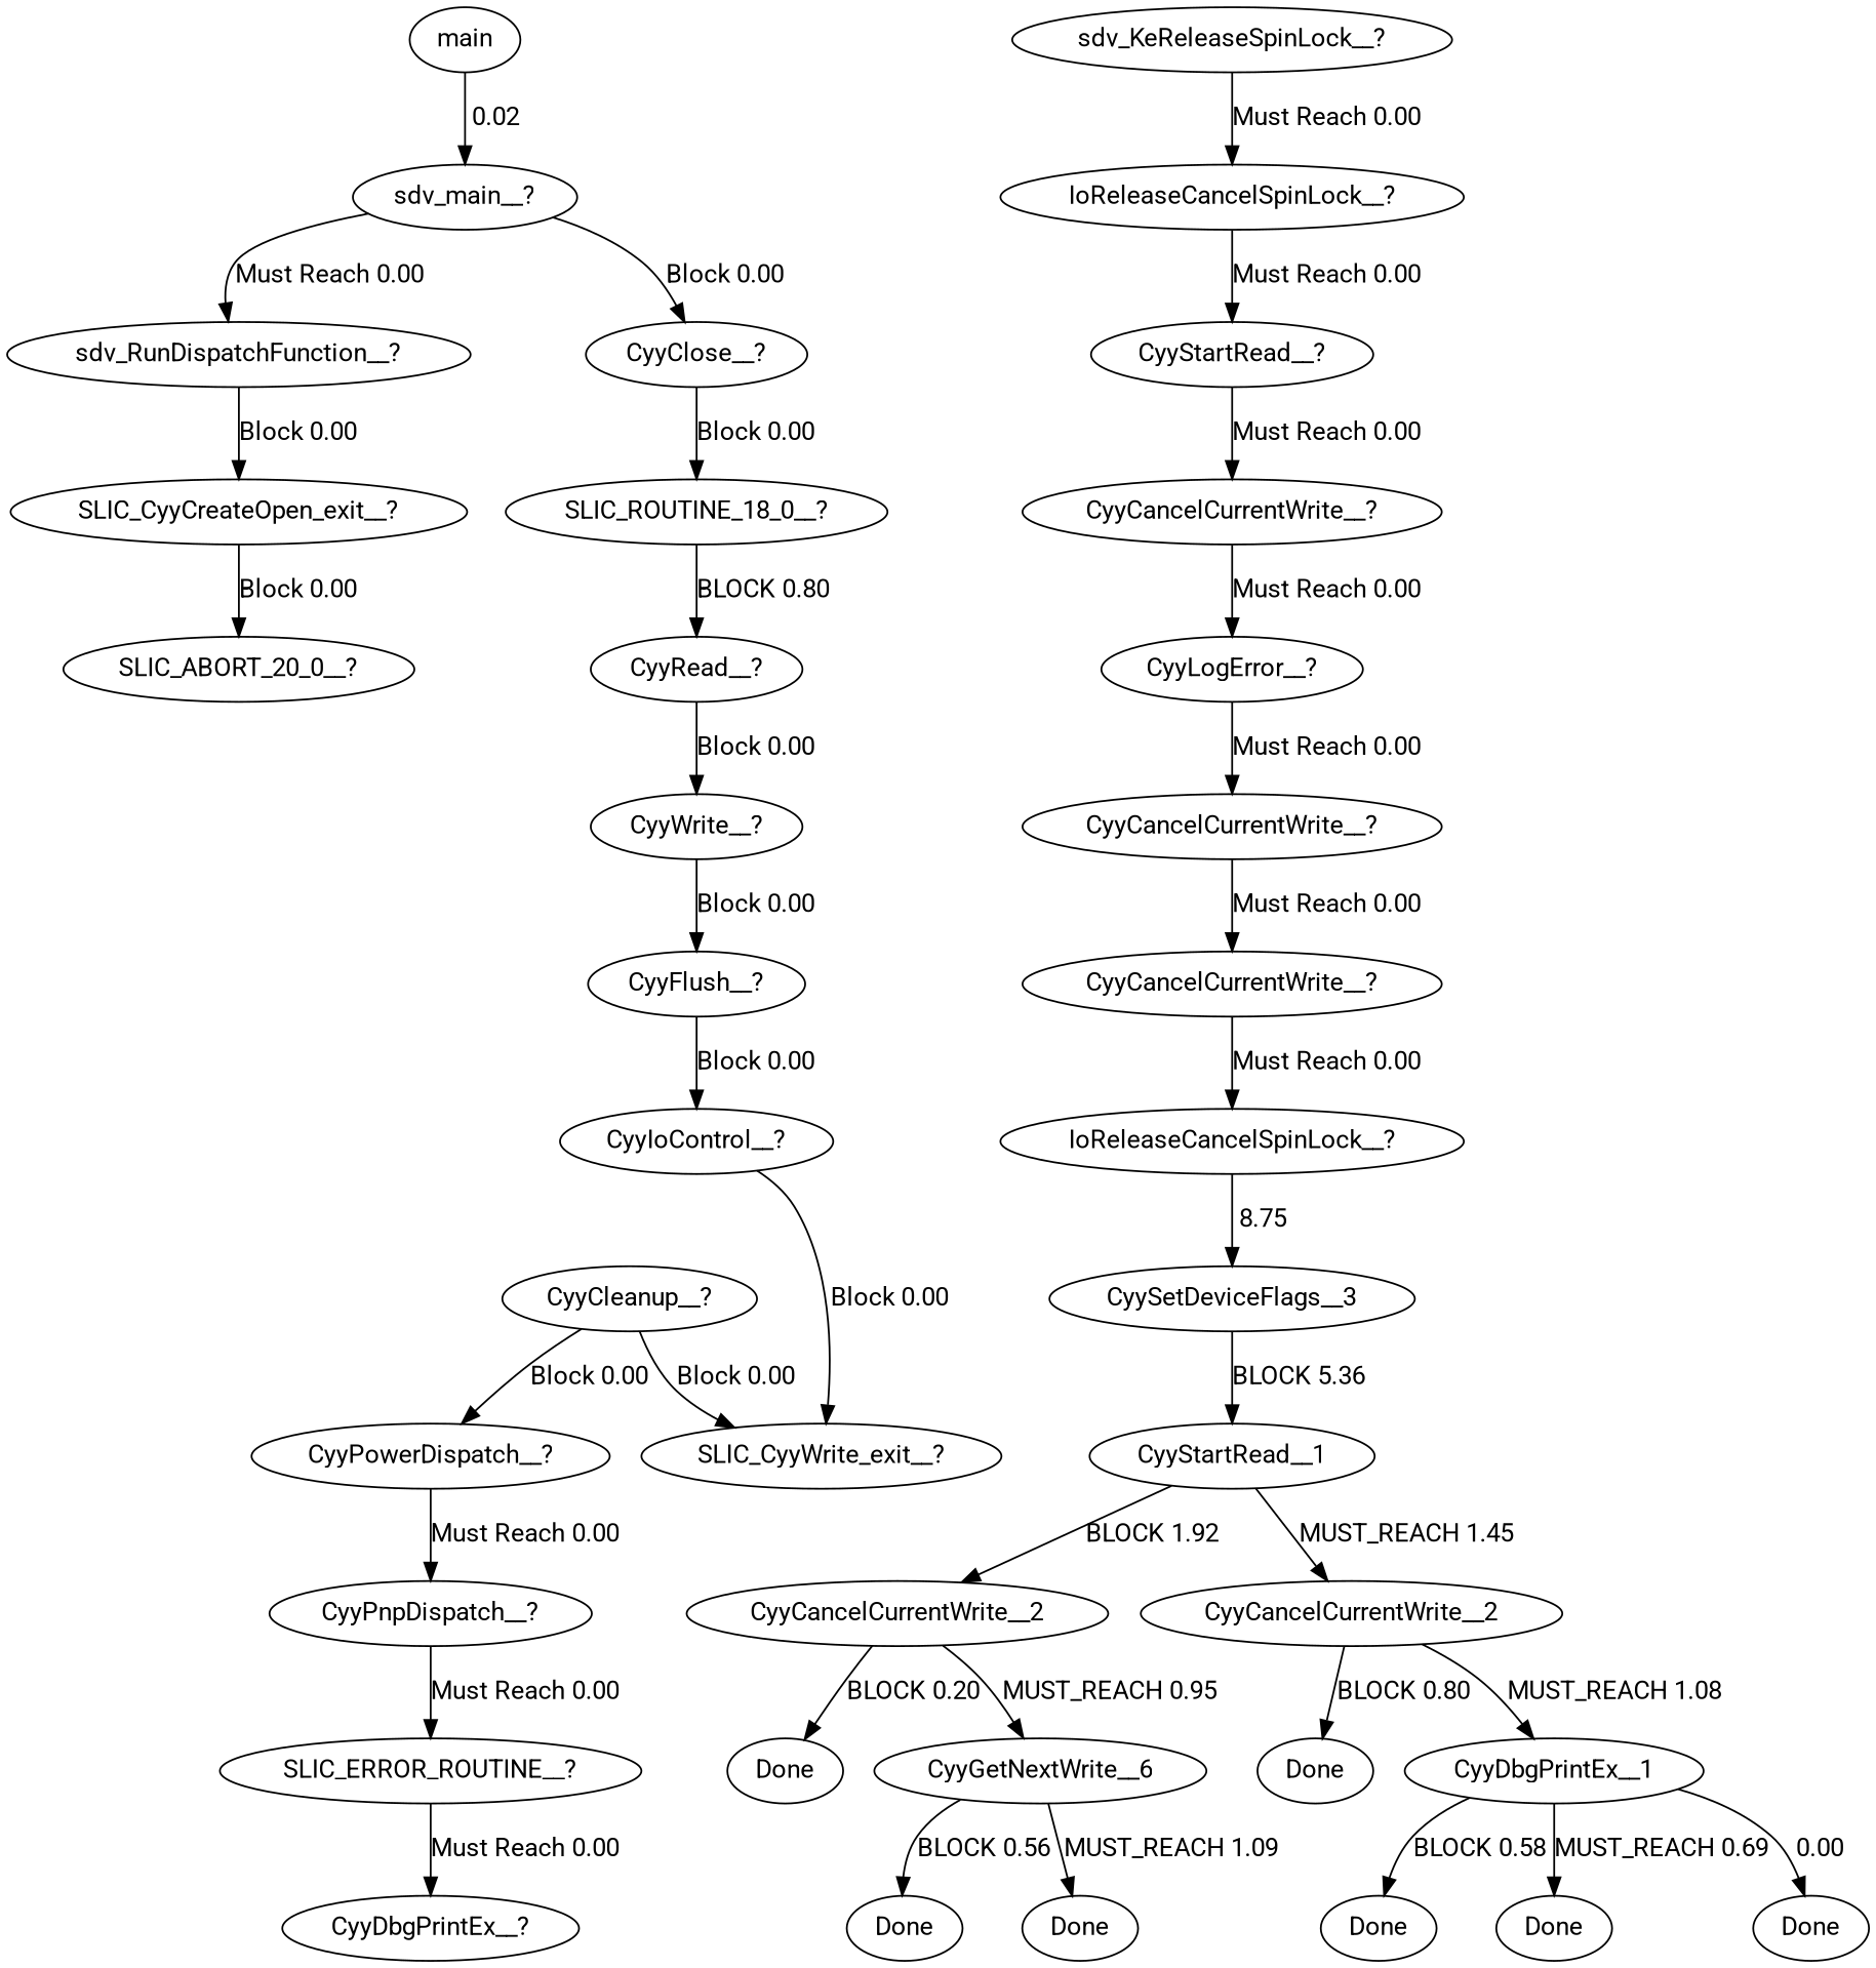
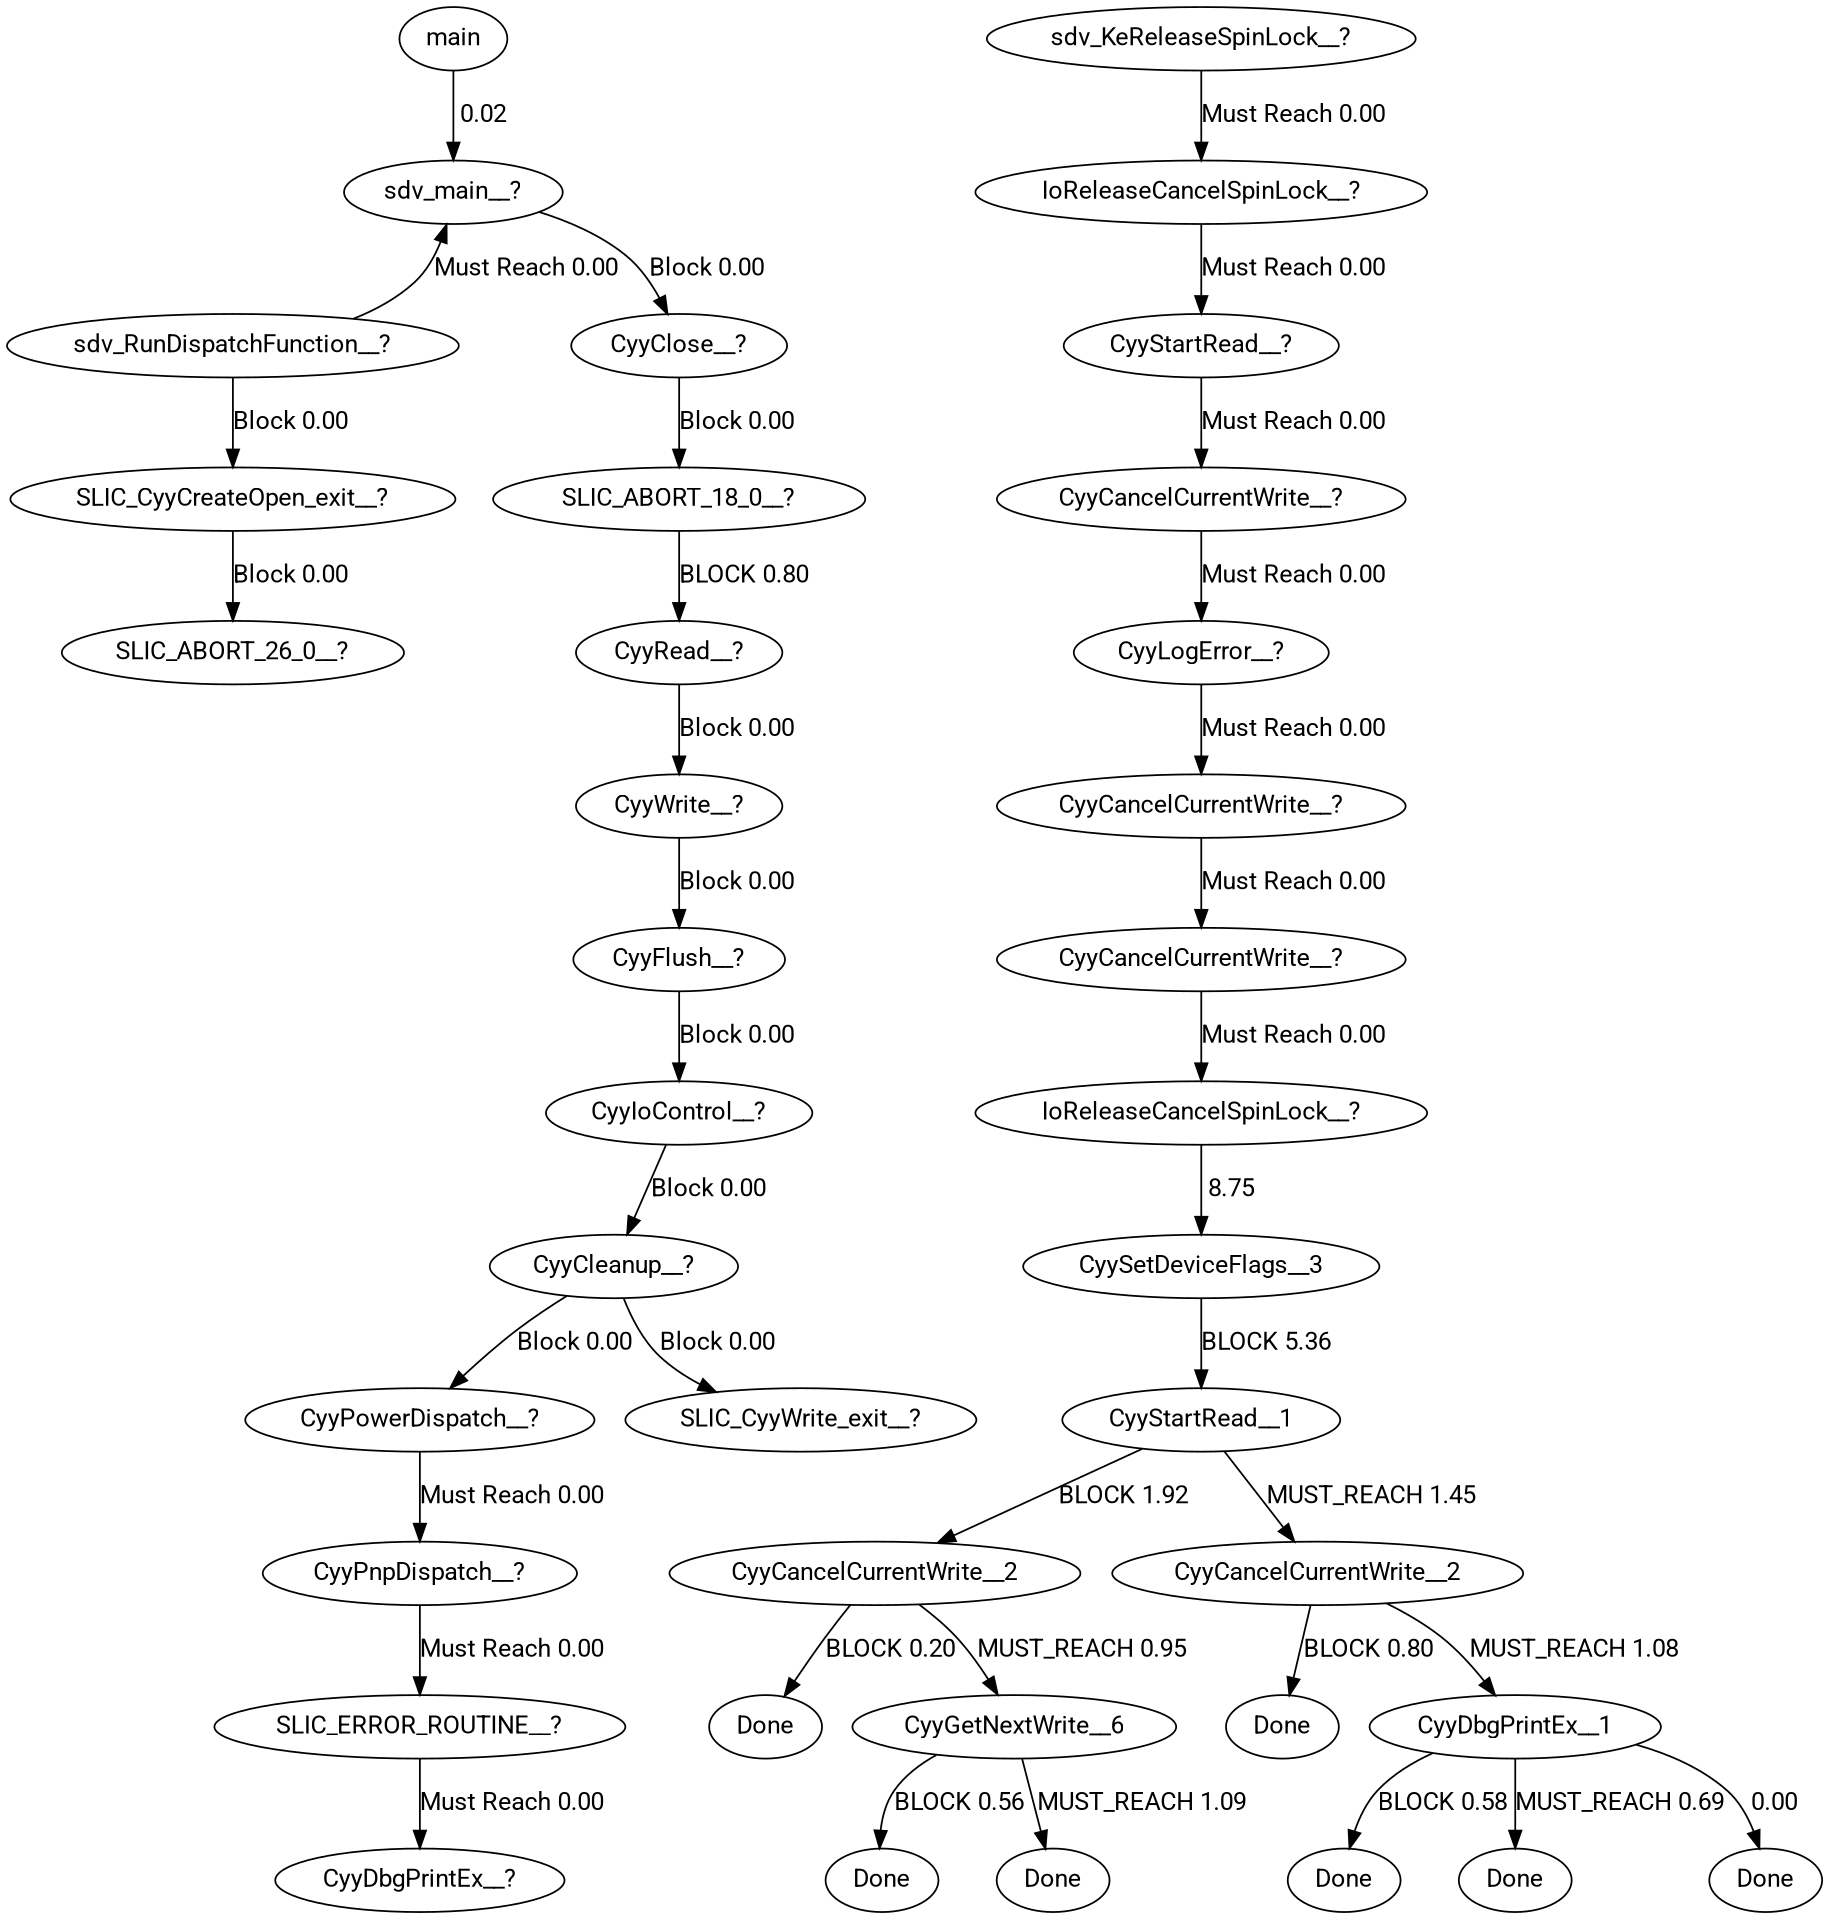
  digraph {
    fontname=Roboto
    node [fontname=Roboto]
    edge [fontname=Roboto]
    n1 [label=main]
    n2 [label="sdv_main__?"]
    n3 [label="sdv_RunDispatchFunction__?"]
    n4 [label="CyyClose__?"]
    n5 [label="SLIC_CyyCreateOpen_exit__?"]
-   n6 [label="SLIC_ABORT_20_0__?"]
-   n7 [label="SLIC_ROUTINE_18_0__?"]
+   n6 [label="SLIC_ABORT_26_0__?"]
+   n7 [label="SLIC_ABORT_18_0__?"]
    n8 [label="CyyRead__?"]
    n9 [label="CyyWrite__?"]
    n10 [label="CyyFlush__?"]
    n11 [label="CyyIoControl__?"]
    n12 [label="CyyCleanup__?"]
    n13 [label="SLIC_CyyWrite_exit__?"]
    n14 [label="CyyPowerDispatch__?"]
    n15 [label="CyyPnpDispatch__?"]
    n16 [label="SLIC_ERROR_ROUTINE__?"]
    n17 [label="CyyDbgPrintEx__?"]
    n18 [label="sdv_KeReleaseSpinLock__?"]
    n19 [label="IoReleaseCancelSpinLock__?"]
    n20 [label="CyyStartRead__?"]
    n21 [label="CyyCancelCurrentWrite__?"]
    n22 [label="CyyLogError__?"]
    n23 [label="CyyCancelCurrentWrite__?"]
    n24 [label="CyyCancelCurrentWrite__?"]
    n25 [label="IoReleaseCancelSpinLock__?"]
    n26 [label=CyySetDeviceFlags__3]
    n27 [label=CyyStartRead__1]
    n28 [label=CyyCancelCurrentWrite__2]
    n29 [label=CyyCancelCurrentWrite__2]
    n30 [label=Done]
    n31 [label=CyyGetNextWrite__6]
    n32 [label=Done]
    n33 [label=CyyDbgPrintEx__1]
    n34 [label=Done]
    n35 [label=Done]
    n36 [label=Done]
    n37 [label=Done]
    n38 [label=Done]
    n1 -> n2 [label=" 0.02"]
-   n2 -> n3 [label="Must Reach 0.00"]
+   n3 -> n2 [label="Must Reach 0.00"]
    n2 -> n4 [label="Block 0.00"]
    n3 -> n5 [label="Block 0.00"]
    n4 -> n7 [label="Block 0.00"]
    n5 -> n6 [label="Block 0.00"]
    n7 -> n8 [label="BLOCK 0.80"]
    n8 -> n9 [label="Block 0.00"]
    n9 -> n10 [label="Block 0.00"]
    n10 -> n11 [label="Block 0.00"]
-   n11 -> n13 [label="Block 0.00"]
+   n11 -> n12 [label="Block 0.00"]
    n12 -> n13 [label="Block 0.00"]
    n12 -> n14 [label="Block 0.00"]
    n14 -> n15 [label="Must Reach 0.00"]
    n15 -> n16 [label="Must Reach 0.00"]
    n16 -> n17 [label="Must Reach 0.00"]
    n18 -> n19 [label="Must Reach 0.00"]
    n19 -> n20 [label="Must Reach 0.00"]
    n20 -> n21 [label="Must Reach 0.00"]
    n21 -> n22 [label="Must Reach 0.00"]
    n22 -> n23 [label="Must Reach 0.00"]
    n23 -> n24 [label="Must Reach 0.00"]
    n24 -> n25 [label="Must Reach 0.00"]
    n25 -> n26 [label=" 8.75"]
    n26 -> n27 [label="BLOCK 5.36"]
    n27 -> n28 [label="BLOCK 1.92"]
    n27 -> n29 [label="MUST_REACH 1.45"]
    n28 -> n30 [label="BLOCK 0.20"]
    n28 -> n31 [label="MUST_REACH 0.95"]
    n29 -> n32 [label="BLOCK 0.80"]
    n29 -> n33 [label="MUST_REACH 1.08"]
    n31 -> n34 [label="BLOCK 0.56"]
    n31 -> n35 [label="MUST_REACH 1.09"]
    n33 -> n36 [label="BLOCK 0.58"]
    n33 -> n37 [label="MUST_REACH 0.69"]
    n33 -> n38 [label=" 0.00"]
  }
